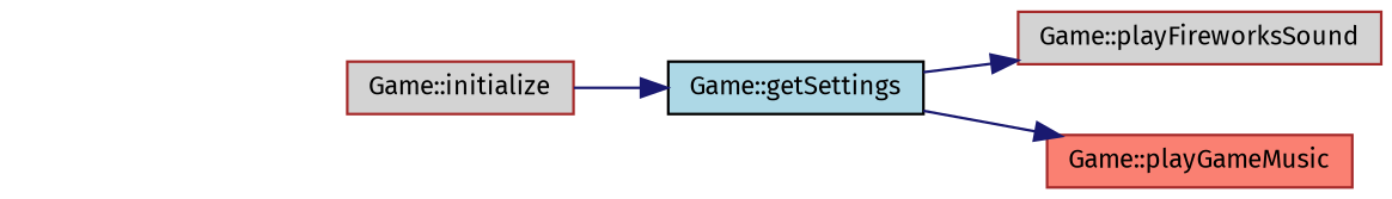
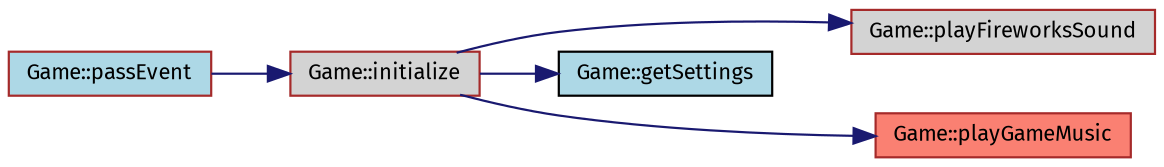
  digraph {
    fontname="Fira Sans"
    rankdir=LR
    node [color=brown fillcolor=lightblue fontname="Fira Sans" fontsize=10 shape=record style=filled]
    edge [color=midnightblue fontname="Fira Sans" fontsize=10 labelfontname=Helvetica labelfontsize=10 style=solid]
+   n1 [fontcolor=black height=0.2 label="Game::passEvent" width=0.4]
    n2 [fillcolor=lightgrey height=0.2 label="Game::initialize" width=0.4]
    n3 [color=black height=0.2 label="Game::getSettings" width=0.4]
    n4 [fillcolor=lightgrey height=0.2 label="Game::playFireworksSound" width=0.4]
    n5 [fillcolor=salmon height=0.2 label="Game::playGameMusic" width=0.4]
+   n1 -> n2
    n2 -> n3
-   n3 -> n4
-   n3 -> n5
+   n2 -> n4
+   n2 -> n5
  }
